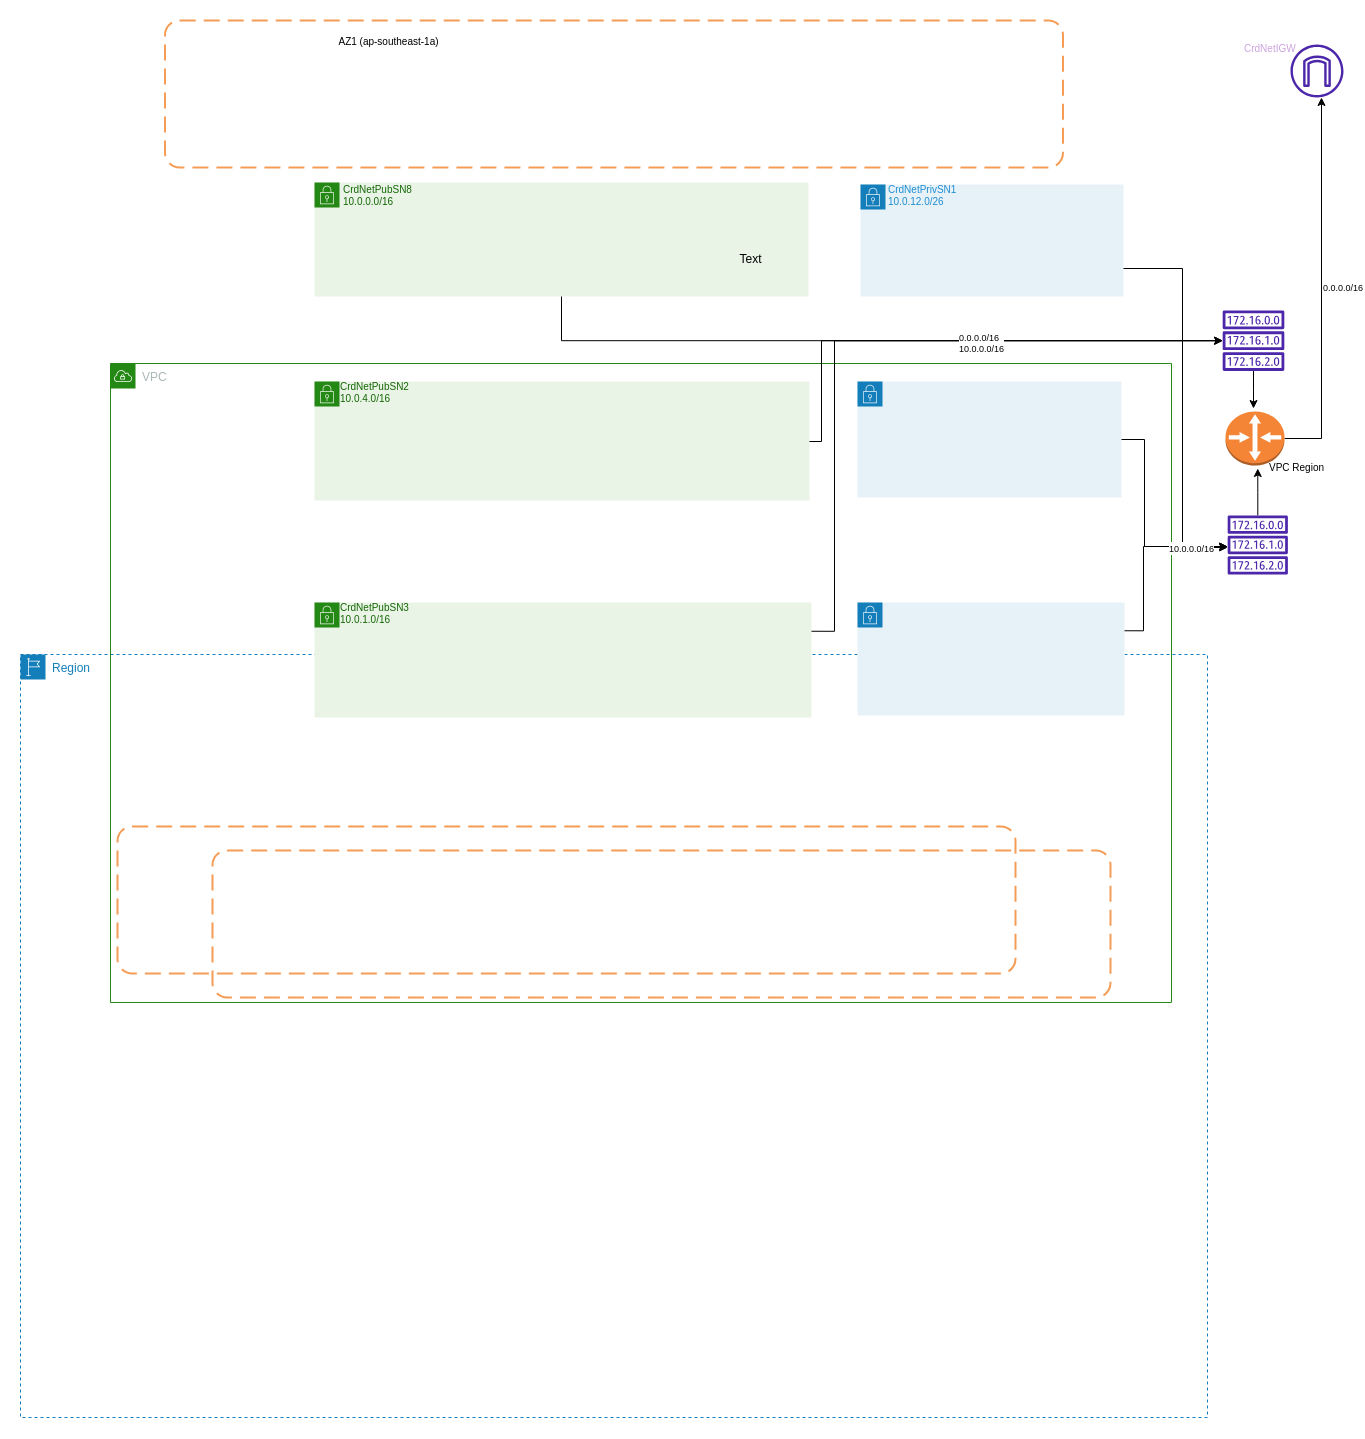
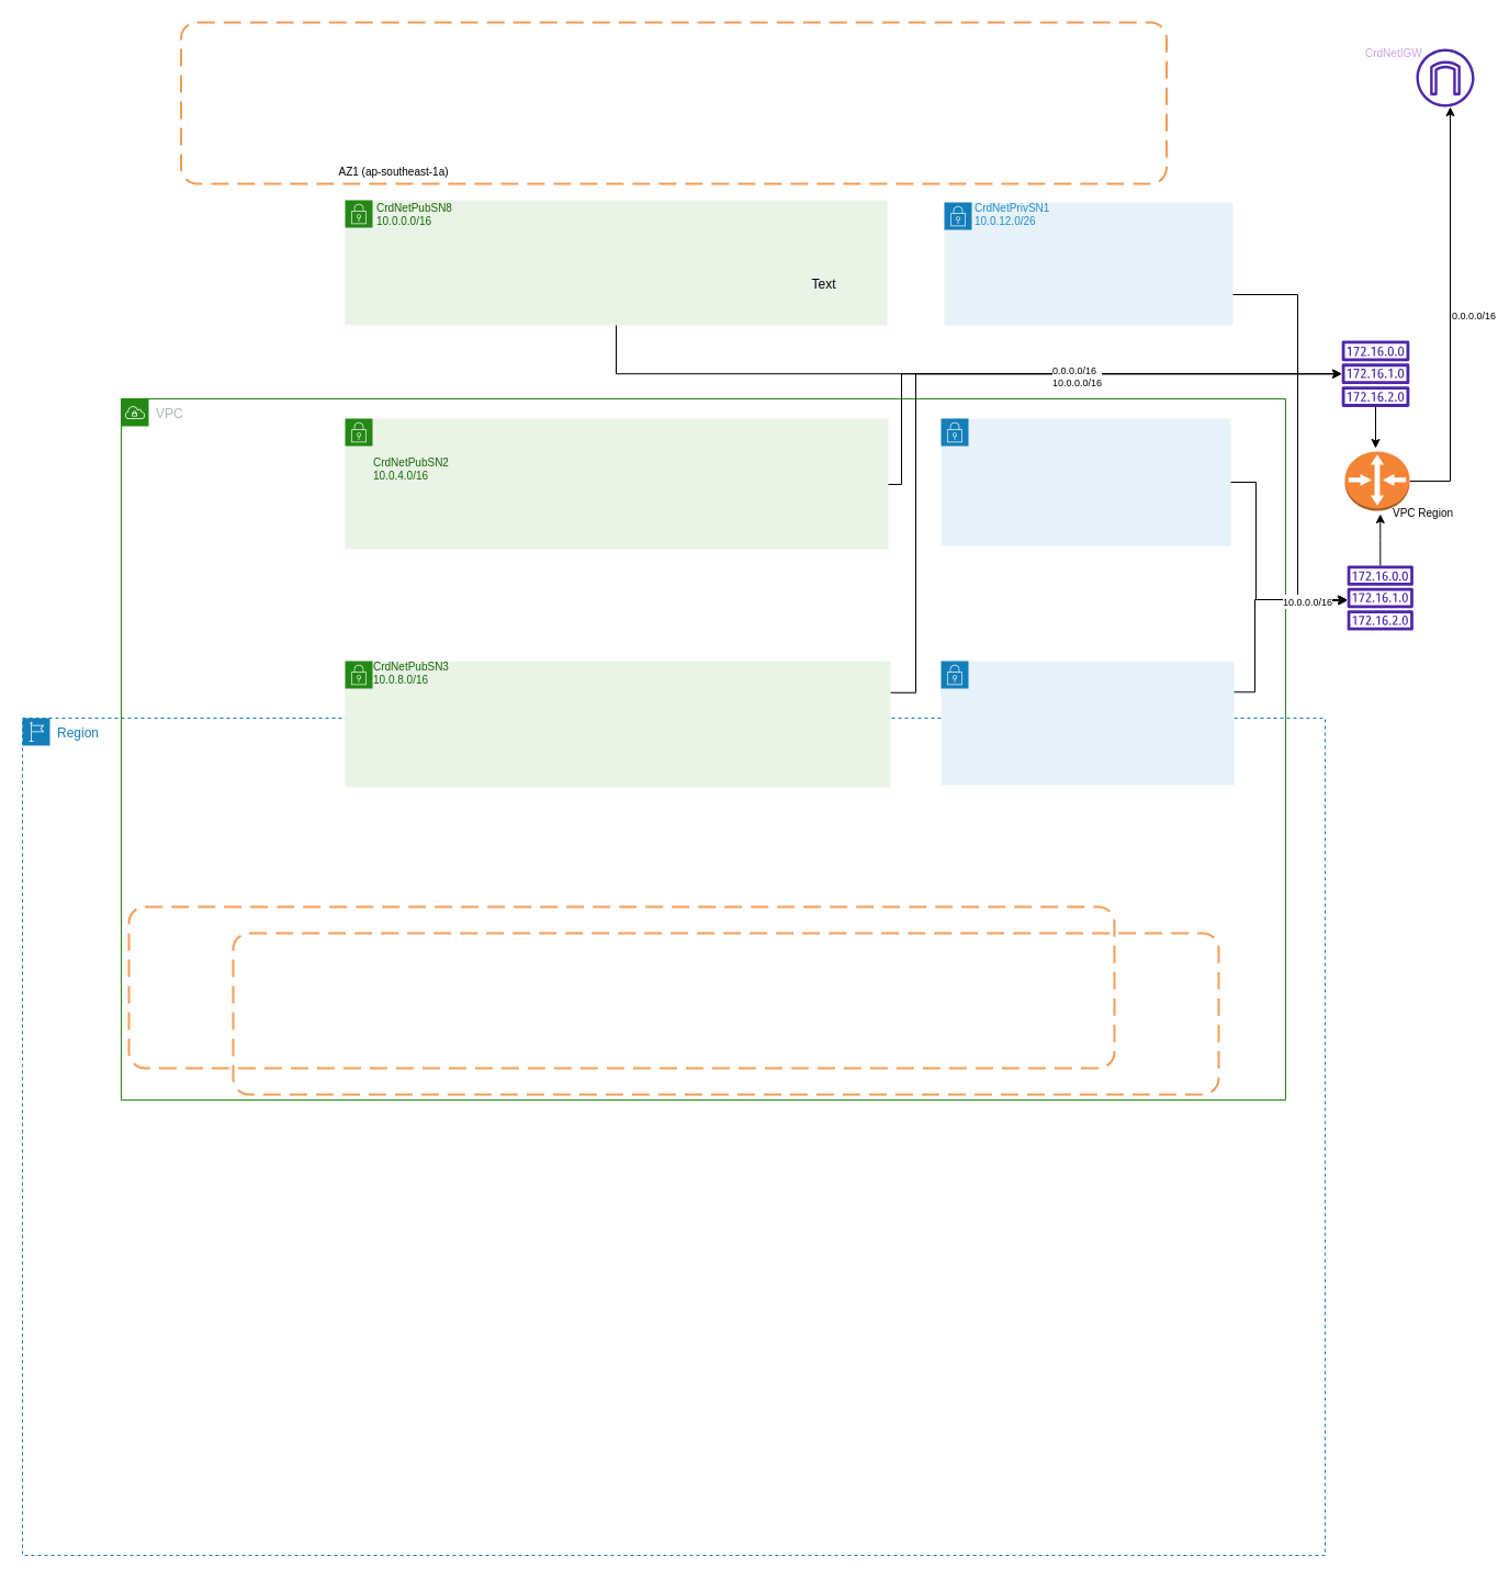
  <mxCell id="0" />
  <mxCell id="1" parent="0" />
  <mxCell id="2" value="Region" style="points=[[0,0],[0.25,0],[0.5,0],[0.75,0],[1,0],[1,0.25],[1,0.5],[1,0.75],[1,1],[0.75,1],[0.5,1],[0.25,1],[0,1],[0,0.75],[0,0.5],[0,0.25]];outlineConnect=0;gradientColor=none;html=1;whiteSpace=wrap;fontSize=12;fontStyle=0;container=0;pointerEvents=0;collapsible=0;recursiveResize=0;shape=mxgraph.aws4.group;grIcon=mxgraph.aws4.group_region;strokeColor=#147EBA;fillColor=none;verticalAlign=top;align=left;spacingLeft=30;fontColor=#147EBA;dashed=1;movable=1;resizable=1;rotatable=1;deletable=1;editable=1;locked=0;connectable=1;" parent="1" vertex="1"><mxGeometry x="20" y="654" width="1187" height="763" as="geometry" /></mxCell>
  <mxCell id="3" value="VPC" style="points=[[0,0],[0.25,0],[0.5,0],[0.75,0],[1,0],[1,0.25],[1,0.5],[1,0.75],[1,1],[0.75,1],[0.5,1],[0.25,1],[0,1],[0,0.75],[0,0.5],[0,0.25]];outlineConnect=0;gradientColor=none;html=1;whiteSpace=wrap;fontSize=12;fontStyle=0;container=0;pointerEvents=0;collapsible=0;recursiveResize=0;shape=mxgraph.aws4.group;grIcon=mxgraph.aws4.group_vpc;strokeColor=#248814;fillColor=none;verticalAlign=top;align=left;spacingLeft=30;fontColor=#AAB7B8;dashed=0;movable=1;resizable=1;rotatable=1;deletable=1;editable=1;locked=0;connectable=1;" parent="1" vertex="1"><mxGeometry x="110" y="363" width="1061" height="639" as="geometry" /></mxCell>
  <mxCell id="4" value="" style="sketch=0;outlineConnect=0;fontColor=#232F3E;gradientColor=none;fillColor=#4D27AA;strokeColor=none;dashed=0;verticalLabelPosition=bottom;verticalAlign=top;align=center;html=1;fontSize=12;fontStyle=0;aspect=fixed;pointerEvents=1;shape=mxgraph.aws4.internet_gateway;" vertex="1" parent="1"><mxGeometry x="1290" y="44" width="53" height="53" as="geometry" /></mxCell>
  <mxCell id="5" value="&lt;font color=&quot;#cda3e1&quot;&gt;CrdNetIGW&lt;/font&gt;" style="text;html=1;strokeColor=none;fillColor=default;align=left;verticalAlign=middle;whiteSpace=wrap;rounded=0;strokeWidth=0;fontSize=10;opacity=0;" vertex="1" parent="1"><mxGeometry x="1242" y="37" width="50" height="22" as="geometry" /></mxCell>
  <mxCell id="6" style="edgeStyle=orthogonalEdgeStyle;rounded=0;orthogonalLoop=1;jettySize=auto;html=1;exitX=1;exitY=0.5;exitDx=0;exitDy=0;exitPerimeter=0;" edge="1" parent="1" source="22" target="4"><mxGeometry relative="1" as="geometry"><Array as="points"><mxPoint x="1321" y="438" /></Array></mxGeometry></mxCell>
  <mxCell id="7" value="&lt;div style=&quot;&quot;&gt;&lt;span style=&quot;font-size: 9px;&quot;&gt;0.0.0.0/16&lt;/span&gt;&lt;/div&gt;" style="edgeLabel;html=1;align=left;verticalAlign=middle;resizable=0;points=[];" vertex="1" connectable="0" parent="6"><mxGeometry relative="1" as="geometry"><mxPoint as="offset" /></mxGeometry></mxCell>
  <mxCell id="8" value="" style="rounded=1;arcSize=10;dashed=1;strokeColor=#F59D56;fillColor=none;gradientColor=none;dashPattern=8 4;strokeWidth=2;movable=1;resizable=1;rotatable=1;deletable=1;editable=1;locked=0;connectable=1;" parent="1" vertex="1"><mxGeometry x="164.5" y="20" width="898" height="147" as="geometry" /></mxCell>
  <mxCell id="9" value="" style="rounded=1;arcSize=10;dashed=1;strokeColor=#F59D56;fillColor=none;gradientColor=none;dashPattern=8 4;strokeWidth=2;movable=1;resizable=1;rotatable=1;deletable=1;editable=1;locked=0;connectable=1;" parent="1" vertex="1"><mxGeometry x="212" y="850" width="898" height="147" as="geometry" /></mxCell>
  <mxCell id="10" value="" style="rounded=1;arcSize=10;dashed=1;strokeColor=#F59D56;fillColor=none;gradientColor=none;dashPattern=8 4;strokeWidth=2;movable=1;resizable=1;rotatable=1;deletable=1;editable=1;locked=0;connectable=1;" parent="1" vertex="1"><mxGeometry x="117" y="826" width="898" height="147" as="geometry" /></mxCell>
- <mxCell id="11" value="AZ1 (ap-southeast-1a)" style="text;html=1;strokeColor=none;fillColor=none;align=center;verticalAlign=middle;whiteSpace=wrap;rounded=0;strokeWidth=1;fontSize=10;" parent="1" vertex="1"><mxGeometry x="336" y="30" width="105" height="22" as="geometry" /></mxCell>
+ <mxCell id="11" value="AZ1 (ap-southeast-1a)" style="text;html=1;strokeColor=none;fillColor=none;align=center;verticalAlign=middle;whiteSpace=wrap;rounded=0;strokeWidth=1;fontSize=10;" parent="1" vertex="1"><mxGeometry x="306" y="145" width="105" height="22" as="geometry" /></mxCell>
  <mxCell id="12" value="" style="points=[[0,0],[0.25,0],[0.5,0],[0.75,0],[1,0],[1,0.25],[1,0.5],[1,0.75],[1,1],[0.75,1],[0.5,1],[0.25,1],[0,1],[0,0.75],[0,0.5],[0,0.25]];outlineConnect=0;gradientColor=none;html=1;whiteSpace=wrap;fontSize=12;fontStyle=0;container=1;pointerEvents=0;collapsible=0;recursiveResize=0;shape=mxgraph.aws4.group;grIcon=mxgraph.aws4.group_security_group;grStroke=0;strokeColor=#248814;fillColor=#E9F3E6;verticalAlign=top;align=left;spacingLeft=30;fontColor=#248814;dashed=0;" parent="1" vertex="1"><mxGeometry x="314" y="182" width="494" height="114" as="geometry" /></mxCell>
  <mxCell id="13" value="CrdNetPubSN8&lt;br&gt;&lt;div style=&quot;&quot;&gt;&lt;span style=&quot;background-color: initial;&quot;&gt;10.0.0.0/16&lt;/span&gt;&lt;/div&gt;" style="text;html=1;strokeColor=none;fillColor=none;align=left;verticalAlign=middle;whiteSpace=wrap;rounded=0;strokeWidth=1;fontSize=10;fontColor=#146704;" parent="1" vertex="1"><mxGeometry x="341" y="184" width="75" height="22" as="geometry" /></mxCell>
  <mxCell id="14" value="" style="points=[[0,0],[0.25,0],[0.5,0],[0.75,0],[1,0],[1,0.25],[1,0.5],[1,0.75],[1,1],[0.75,1],[0.5,1],[0.25,1],[0,1],[0,0.75],[0,0.5],[0,0.25]];outlineConnect=0;gradientColor=none;html=1;whiteSpace=wrap;fontSize=12;fontStyle=0;container=1;pointerEvents=0;collapsible=0;recursiveResize=0;shape=mxgraph.aws4.group;grIcon=mxgraph.aws4.group_security_group;grStroke=0;strokeColor=#248814;fillColor=#E9F3E6;verticalAlign=top;align=left;spacingLeft=30;fontColor=#248814;dashed=0;" parent="1" vertex="1"><mxGeometry x="314" y="381" width="495" height="119" as="geometry" /></mxCell>
- <mxCell id="15" value="CrdNetPubSN2&lt;br&gt;&lt;div style=&quot;&quot;&gt;&lt;span style=&quot;background-color: initial;&quot;&gt;10.0.4.0/16&lt;/span&gt;&lt;/div&gt;" style="text;html=1;strokeColor=none;fillColor=none;align=left;verticalAlign=middle;whiteSpace=wrap;rounded=0;strokeWidth=1;fontSize=10;fontColor=#146704;" parent="1" vertex="1"><mxGeometry x="338" y="381" width="75" height="22" as="geometry" /></mxCell>
+ <mxCell id="15" value="CrdNetPubSN2&lt;br&gt;&lt;div style=&quot;&quot;&gt;&lt;span style=&quot;background-color: initial;&quot;&gt;10.0.4.0/16&lt;/span&gt;&lt;/div&gt;" style="text;html=1;strokeColor=none;fillColor=none;align=left;verticalAlign=middle;whiteSpace=wrap;rounded=0;strokeWidth=1;fontSize=10;fontColor=#146704;" parent="1" vertex="1"><mxGeometry x="338" y="416" width="75" height="22" as="geometry" /></mxCell>
  <mxCell id="16" value="" style="points=[[0,0],[0.25,0],[0.5,0],[0.75,0],[1,0],[1,0.25],[1,0.5],[1,0.75],[1,1],[0.75,1],[0.5,1],[0.25,1],[0,1],[0,0.75],[0,0.5],[0,0.25]];outlineConnect=0;gradientColor=none;html=1;whiteSpace=wrap;fontSize=12;fontStyle=0;container=1;pointerEvents=0;collapsible=0;recursiveResize=0;shape=mxgraph.aws4.group;grIcon=mxgraph.aws4.group_security_group;grStroke=0;strokeColor=#248814;fillColor=#E9F3E6;verticalAlign=top;align=left;spacingLeft=30;fontColor=#248814;dashed=0;" parent="1" vertex="1"><mxGeometry x="314" y="602" width="497" height="115" as="geometry" /></mxCell>
- <mxCell id="17" value="CrdNetPubSN3&lt;br&gt;&lt;div style=&quot;&quot;&gt;&lt;span style=&quot;background-color: initial;&quot;&gt;10.0.1.0/16&lt;/span&gt;&lt;/div&gt;" style="text;html=1;strokeColor=none;fillColor=none;align=left;verticalAlign=middle;whiteSpace=wrap;rounded=0;strokeWidth=1;fontSize=10;fontColor=#146704;" parent="1" vertex="1"><mxGeometry x="338" y="602" width="75" height="22" as="geometry" /></mxCell>
+ <mxCell id="17" value="CrdNetPubSN3&lt;br&gt;&lt;div style=&quot;&quot;&gt;&lt;span style=&quot;background-color: initial;&quot;&gt;10.0.8.0/16&lt;/span&gt;&lt;/div&gt;" style="text;html=1;strokeColor=none;fillColor=none;align=left;verticalAlign=middle;whiteSpace=wrap;rounded=0;strokeWidth=1;fontSize=10;fontColor=#146704;" parent="1" vertex="1"><mxGeometry x="338" y="602" width="75" height="22" as="geometry" /></mxCell>
  <mxCell id="18" value="" style="points=[[0,0],[0.25,0],[0.5,0],[0.75,0],[1,0],[1,0.25],[1,0.5],[1,0.75],[1,1],[0.75,1],[0.5,1],[0.25,1],[0,1],[0,0.75],[0,0.5],[0,0.25]];outlineConnect=0;gradientColor=none;html=1;whiteSpace=wrap;fontSize=12;fontStyle=0;container=1;pointerEvents=0;collapsible=0;recursiveResize=0;shape=mxgraph.aws4.group;grIcon=mxgraph.aws4.group_security_group;grStroke=0;strokeColor=#147EBA;fillColor=#E6F2F8;verticalAlign=top;align=left;spacingLeft=30;fontColor=#147EBA;dashed=0;" parent="1" vertex="1"><mxGeometry x="860" y="184" width="263" height="112" as="geometry" /></mxCell>
  <mxCell id="19" value="&lt;font style=&quot;font-size: 10px;&quot;&gt;CrdNetPrivSN1&lt;br&gt;10.0.12.0/26&lt;/font&gt;" style="text;html=1;strokeColor=none;fillColor=none;align=left;verticalAlign=middle;whiteSpace=wrap;rounded=0;strokeWidth=1;fontSize=10;fontColor=#1f8dd1;" parent="18" vertex="1"><mxGeometry x="26" width="75" height="22" as="geometry" /></mxCell>
  <mxCell id="20" value="" style="points=[[0,0],[0.25,0],[0.5,0],[0.75,0],[1,0],[1,0.25],[1,0.5],[1,0.75],[1,1],[0.75,1],[0.5,1],[0.25,1],[0,1],[0,0.75],[0,0.5],[0,0.25]];outlineConnect=0;gradientColor=none;html=1;whiteSpace=wrap;fontSize=12;fontStyle=0;container=1;pointerEvents=0;collapsible=0;recursiveResize=0;shape=mxgraph.aws4.group;grIcon=mxgraph.aws4.group_security_group;grStroke=0;strokeColor=#147EBA;fillColor=#E6F2F8;verticalAlign=top;align=left;spacingLeft=30;fontColor=#147EBA;dashed=0;" parent="1" vertex="1"><mxGeometry x="857" y="381" width="264" height="116" as="geometry" /></mxCell>
  <mxCell id="21" value="" style="points=[[0,0],[0.25,0],[0.5,0],[0.75,0],[1,0],[1,0.25],[1,0.5],[1,0.75],[1,1],[0.75,1],[0.5,1],[0.25,1],[0,1],[0,0.75],[0,0.5],[0,0.25]];outlineConnect=0;gradientColor=none;html=1;whiteSpace=wrap;fontSize=12;fontStyle=0;container=1;pointerEvents=0;collapsible=0;recursiveResize=0;shape=mxgraph.aws4.group;grIcon=mxgraph.aws4.group_security_group;grStroke=0;strokeColor=#147EBA;fillColor=#E6F2F8;verticalAlign=top;align=left;spacingLeft=30;fontColor=#147EBA;dashed=0;" parent="1" vertex="1"><mxGeometry x="857" y="602" width="267" height="113" as="geometry" /></mxCell>
  <mxCell id="22" value="" style="outlineConnect=0;dashed=0;verticalLabelPosition=bottom;verticalAlign=top;align=center;html=1;shape=mxgraph.aws3.router;fillColor=#F58536;gradientColor=none;" vertex="1" parent="1"><mxGeometry x="1225" y="411" width="59" height="54" as="geometry" /></mxCell>
  <mxCell id="23" value="VPC Region" style="text;html=1;strokeColor=none;fillColor=none;align=left;verticalAlign=middle;whiteSpace=wrap;rounded=0;strokeWidth=1;fontSize=10;" vertex="1" parent="1"><mxGeometry x="1267" y="456" width="61" height="22" as="geometry" /></mxCell>
  <mxCell id="24" style="edgeStyle=orthogonalEdgeStyle;rounded=0;orthogonalLoop=1;jettySize=auto;html=1;startArrow=classic;startFill=1;endArrow=none;endFill=0;" edge="1" parent="1" source="29" target="12"><mxGeometry relative="1" as="geometry" /></mxCell>
  <mxCell id="25" style="edgeStyle=orthogonalEdgeStyle;rounded=0;orthogonalLoop=1;jettySize=auto;html=1;startArrow=classic;startFill=1;endArrow=none;endFill=0;" edge="1" parent="1" source="29" target="14"><mxGeometry relative="1" as="geometry"><Array as="points"><mxPoint x="821" y="340" /><mxPoint x="821" y="441" /></Array></mxGeometry></mxCell>
  <mxCell id="26" style="edgeStyle=orthogonalEdgeStyle;rounded=0;orthogonalLoop=1;jettySize=auto;html=1;entryX=1;entryY=0.25;entryDx=0;entryDy=0;startArrow=classic;startFill=1;endArrow=none;endFill=0;" edge="1" parent="1" source="29" target="16"><mxGeometry relative="1" as="geometry"><Array as="points"><mxPoint x="834" y="340" /><mxPoint x="834" y="631" /></Array></mxGeometry></mxCell>
  <mxCell id="27" value="&lt;div style=&quot;text-align: left;&quot;&gt;&lt;span style=&quot;font-size: 9px;&quot;&gt;0.0.0.0/16&lt;/span&gt;&lt;/div&gt;&lt;font style=&quot;font-size: 9px;&quot;&gt;&lt;div style=&quot;text-align: left;&quot;&gt;10.0.0.0/16&lt;/div&gt;&lt;/font&gt;" style="edgeLabel;html=1;align=center;verticalAlign=middle;resizable=0;points=[];" vertex="1" connectable="0" parent="26"><mxGeometry x="-0.31" y="1" relative="1" as="geometry"><mxPoint as="offset" /></mxGeometry></mxCell>
  <mxCell id="28" style="edgeStyle=orthogonalEdgeStyle;rounded=0;orthogonalLoop=1;jettySize=auto;html=1;" edge="1" parent="1" source="29"><mxGeometry relative="1" as="geometry"><mxPoint x="1253" y="408" as="targetPoint" /></mxGeometry></mxCell>
  <mxCell id="29" value="" style="sketch=0;outlineConnect=0;fontColor=#232F3E;gradientColor=none;fillColor=#4D27AA;strokeColor=none;dashed=0;verticalLabelPosition=bottom;verticalAlign=top;align=center;html=1;fontSize=12;fontStyle=0;aspect=fixed;pointerEvents=1;shape=mxgraph.aws4.route_table;" vertex="1" parent="1"><mxGeometry x="1222" y="310" width="62" height="60.41" as="geometry" /></mxCell>
  <mxCell id="30" style="edgeStyle=orthogonalEdgeStyle;rounded=0;orthogonalLoop=1;jettySize=auto;html=1;entryX=1;entryY=0.25;entryDx=0;entryDy=0;startArrow=classic;startFill=1;endArrow=none;endFill=0;" edge="1" parent="1" source="35" target="21"><mxGeometry relative="1" as="geometry"><Array as="points"><mxPoint x="1143" y="546" /><mxPoint x="1143" y="630" /></Array></mxGeometry></mxCell>
  <mxCell id="31" style="edgeStyle=orthogonalEdgeStyle;rounded=0;orthogonalLoop=1;jettySize=auto;html=1;entryX=1;entryY=0.75;entryDx=0;entryDy=0;startArrow=classic;startFill=1;endArrow=none;endFill=0;" edge="1" parent="1" source="35" target="18"><mxGeometry relative="1" as="geometry"><Array as="points"><mxPoint x="1182" y="547" /><mxPoint x="1182" y="268" /></Array></mxGeometry></mxCell>
  <mxCell id="32" style="edgeStyle=orthogonalEdgeStyle;rounded=0;orthogonalLoop=1;jettySize=auto;html=1;entryX=1;entryY=0.5;entryDx=0;entryDy=0;startArrow=classic;startFill=1;endArrow=none;endFill=0;" edge="1" parent="1" source="35" target="20"><mxGeometry relative="1" as="geometry"><Array as="points"><mxPoint x="1144" y="546" /><mxPoint x="1144" y="439" /></Array></mxGeometry></mxCell>
  <mxCell id="33" value="&lt;font style=&quot;font-size: 9px;&quot;&gt;10.0.0.0/16&lt;/font&gt;" style="edgeLabel;html=1;align=center;verticalAlign=middle;resizable=0;points=[];" vertex="1" connectable="0" parent="32"><mxGeometry x="-0.717" y="1" relative="1" as="geometry"><mxPoint x="-7" as="offset" /></mxGeometry></mxCell>
  <mxCell id="34" style="edgeStyle=orthogonalEdgeStyle;rounded=0;orthogonalLoop=1;jettySize=auto;html=1;" edge="1" parent="1" source="35"><mxGeometry relative="1" as="geometry"><mxPoint x="1257.275" y="468" as="targetPoint" /></mxGeometry></mxCell>
  <mxCell id="35" value="" style="sketch=0;outlineConnect=0;fontColor=#232F3E;gradientColor=none;fillColor=#4D27AA;strokeColor=none;dashed=0;verticalLabelPosition=bottom;verticalAlign=top;align=center;html=1;fontSize=12;fontStyle=0;aspect=fixed;pointerEvents=1;shape=mxgraph.aws4.route_table;" vertex="1" parent="1"><mxGeometry x="1227" y="515" width="60.55" height="59" as="geometry" /></mxCell>
  <mxCell id="36" value="Text" style="text;html=1;align=center;verticalAlign=middle;resizable=0;points=[];autosize=1;strokeColor=none;fillColor=none;" vertex="1" parent="1"><mxGeometry x="730" y="246" width="40" height="26" as="geometry" /></mxCell>
